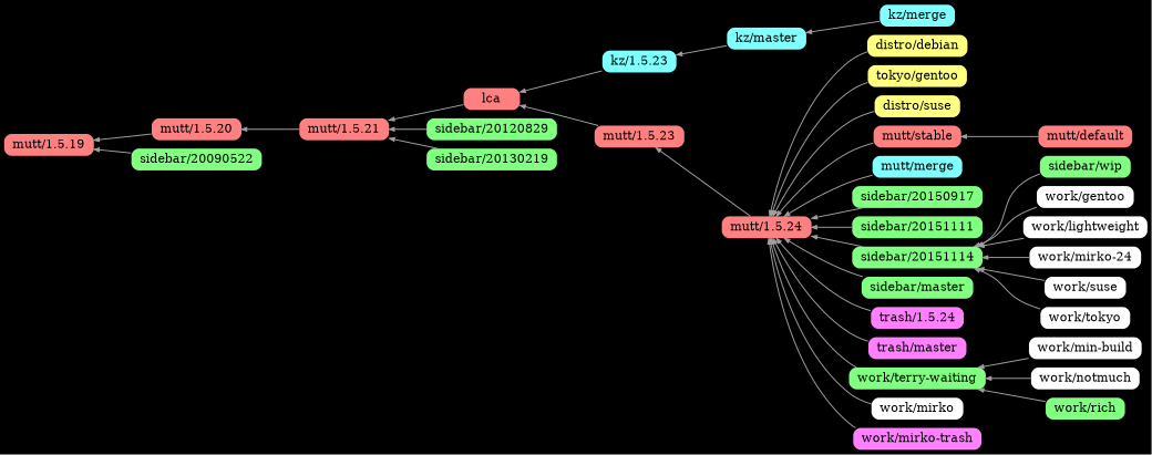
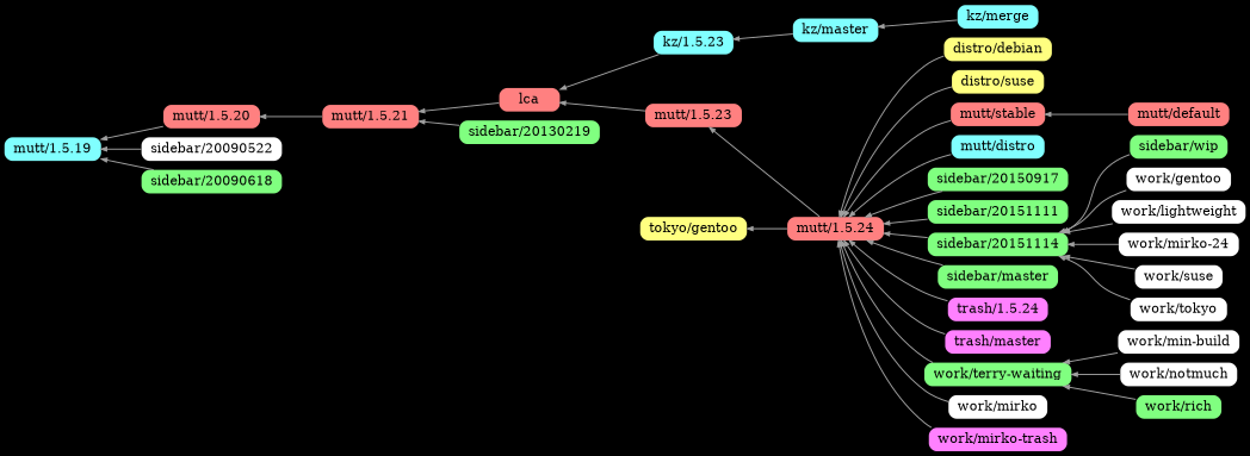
  digraph {
    bgcolor=black
    color=white
    nodesep=0.1
    rankdir=RL
    ranksep=0.5
    node [fillcolor="#80ff80" fontsize=12 penwidth=0.0 shape=Mrecord style=filled]
    edge [arrowsize=0.5 color="#A0A0A0" penwidth=1.0]
    n1 [fillcolor="#ffff80" height=0.2 label="distro/debian"]
    n2 [fillcolor="#ff8080" height=0.2 label="mutt/1.5.24"]
    n3 [fillcolor="#ff8080" height=0.2 label="mutt/1.5.23"]
    n4 [fillcolor="#ffff80" height=0.2 label="tokyo/gentoo"]
    n5 [fillcolor="#ffff80" height=0.2 label="distro/suse"]
    n6 [fillcolor="#80ffff" height=0.2 label="kz/1.5.23"]
    n7 [fillcolor="#ff8080" height=0.2 label=lca]
    n8 [fillcolor="#ff8080" height=0.2 label="mutt/1.5.21"]
    n9 [fillcolor="#80ffff" height=0.2 label="kz/master"]
    n10 [fillcolor="#80ffff" height=0.2 label="kz/merge"]
    n11 [fillcolor="#ff8080" height=0.2 label="mutt/1.5.20"]
-   n12 [fillcolor="#ff8080" height=0.2 label="mutt/1.5.19"]
+   n12 [fillcolor="#80ffff" height=0.2 label="mutt/1.5.19"]
    n13 [fillcolor="#ff8080" height=0.2 label="mutt/default"]
    n14 [fillcolor="#ff8080" height=0.2 label="mutt/stable"]
-   n15 [fillcolor="#80ffff" height=0.2 label="mutt/merge"]
-   n16 [height=0.2 label="sidebar/20090522"]
-   n18 [height=0.2 label="sidebar/20120829"]
+   n15 [fillcolor="#80ffff" height=0.2 label="mutt/distro"]
+   n16 [fillcolor="#ffffff" height=0.2 label="sidebar/20090522"]
+   n17 [height=0.2 label="sidebar/20090618"]
    n19 [height=0.2 label="sidebar/20130219"]
    n20 [height=0.2 label="sidebar/20150917"]
    n21 [height=0.2 label="sidebar/20151111"]
    n22 [height=0.2 label="sidebar/20151114"]
    n23 [height=0.2 label="sidebar/master"]
    n24 [height=0.2 label="sidebar/wip"]
    n25 [fillcolor="#ff80ff" height=0.2 label="trash/1.5.24"]
    n26 [fillcolor="#ff80ff" height=0.2 label="trash/master"]
    n27 [fillcolor="#ffffff" height=0.2 label="work/gentoo"]
    n28 [fillcolor="#ffffff" height=0.2 label="work/lightweight"]
    n29 [fillcolor="#ffffff" height=0.2 label="work/min-build"]
    n30 [height=0.2 label="work/terry-waiting"]
    n31 [fillcolor="#ffffff" height=0.2 label="work/mirko"]
    n32 [fillcolor="#ffffff" height=0.2 label="work/mirko-24"]
    n33 [fillcolor="#ff80ff" height=0.2 label="work/mirko-trash"]
    n34 [fillcolor="#ffffff" height=0.2 label="work/notmuch"]
    n35 [height=0.2 label="work/rich"]
    n36 [fillcolor="#ffffff" height=0.2 label="work/suse"]
    n37 [fillcolor="#ffffff" height=0.2 label="work/tokyo"]
    n1 -> n2
    n2 -> n3
    n3 -> n7
-   n4 -> n2
+   n2 -> n4
    n5 -> n2
    n6 -> n7
    n7 -> n8
    n8 -> n11
    n9 -> n6
    n10 -> n9
    n11 -> n12
    n13 -> n14
    n14 -> n2
    n15 -> n2
    n16 -> n12
-   n18 -> n8
+   n17 -> n12
    n19 -> n8
    n20 -> n2
    n21 -> n2
    n22 -> n2
    n23 -> n2
    n24 -> n22
    n25 -> n2
    n26 -> n2
    n27 -> n22
    n28 -> n22
    n29 -> n30
    n30 -> n2
    n31 -> n2
    n32 -> n22
    n33 -> n2
    n34 -> n30
    n35 -> n30
    n36 -> n22
    n37 -> n22
  }
